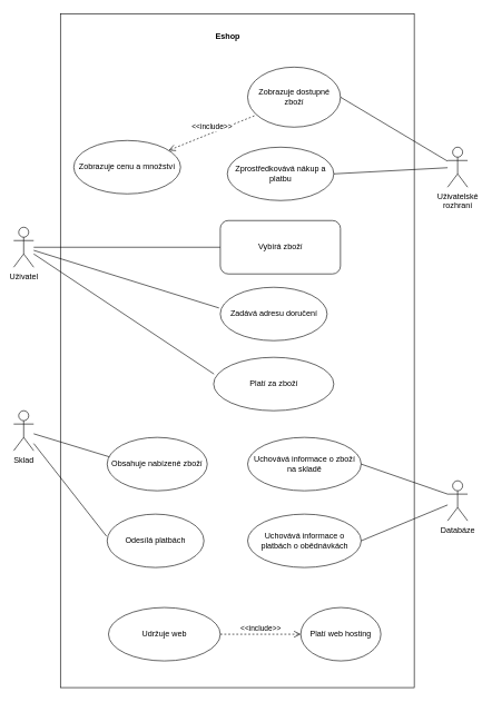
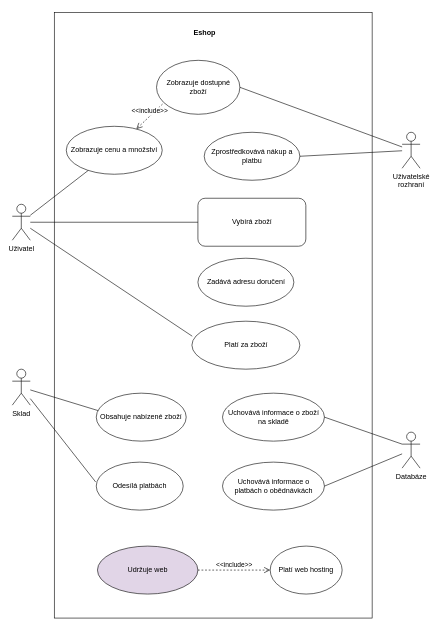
  <mxCell id="0" />
  <mxCell id="1" parent="0" />
  <mxCell id="2" value="Uživatel&lt;br&gt;" style="shape=umlActor;verticalLabelPosition=bottom;verticalAlign=top;html=1;" parent="1" vertex="1"><mxGeometry x="20" y="340" width="30" height="60" as="geometry" /></mxCell>
- <mxCell id="3" value="Zobrazuje dostupné zboží" style="ellipse;whiteSpace=wrap;html=1;" parent="1" vertex="1"><mxGeometry x="370.5" y="100" width="139" height="90" as="geometry" /></mxCell>
+ <mxCell id="3" value="Zobrazuje dostupné zboží" style="ellipse;whiteSpace=wrap;html=1;" parent="1" vertex="1"><mxGeometry x="260.5" y="100" width="139" height="90" as="geometry" /></mxCell>
  <mxCell id="4" value="Uživatelské&lt;br&gt;rozhraní" style="shape=umlActor;verticalLabelPosition=bottom;verticalAlign=top;html=1;" parent="1" vertex="1"><mxGeometry x="670" y="220" width="30" height="60" as="geometry" /></mxCell>
  <mxCell id="5" value="Databáze" style="shape=umlActor;verticalLabelPosition=bottom;verticalAlign=top;html=1;outlineConnect=0;" parent="1" vertex="1"><mxGeometry x="670" y="720" width="30" height="60" as="geometry" /></mxCell>
  <mxCell id="6" value="" style="endArrow=none;html=1;rounded=0;exitX=1;exitY=0.5;exitDx=0;exitDy=0;" parent="1" source="3" target="4" edge="1"><mxGeometry width="50" height="50" relative="1" as="geometry"><mxPoint x="450" y="580" as="sourcePoint" /><mxPoint x="500" y="530" as="targetPoint" /></mxGeometry></mxCell>
  <mxCell id="7" value="Zobrazuje cenu a množství" style="ellipse;whiteSpace=wrap;html=1;" parent="1" vertex="1"><mxGeometry x="110" y="210" width="160" height="80" as="geometry" /></mxCell>
  <mxCell id="8" value="Vybírá zboží" style="whiteSpace=wrap;html=1;rounded=1;" parent="1" vertex="1"><mxGeometry x="329.5" y="330" width="180" height="80" as="geometry" /></mxCell>
  <mxCell id="9" value="Zadává adresu doručení" style="ellipse;whiteSpace=wrap;html=1;" parent="1" vertex="1"><mxGeometry x="329.5" y="430" width="160" height="80" as="geometry" /></mxCell>
  <mxCell id="10" value="Platí za zboží" style="ellipse;whiteSpace=wrap;html=1;" parent="1" vertex="1"><mxGeometry x="319.5" y="535" width="180" height="80" as="geometry" /></mxCell>
  <mxCell id="11" value="" style="endArrow=none;html=1;rounded=0;" parent="1" source="8" target="2" edge="1"><mxGeometry width="50" height="50" relative="1" as="geometry"><mxPoint x="450" y="570" as="sourcePoint" /><mxPoint x="500" y="520" as="targetPoint" /></mxGeometry></mxCell>
- <mxCell id="12" value="" style="endArrow=none;html=1;rounded=0;entryX=-0.012;entryY=0.388;entryDx=0;entryDy=0;entryPerimeter=0;" parent="1" source="2" target="9" edge="1"><mxGeometry width="50" height="50" relative="1" as="geometry"><mxPoint x="220" y="260" as="sourcePoint" /><mxPoint x="500" y="520" as="targetPoint" /></mxGeometry></mxCell>
+ <mxCell id="12" value="" style="endArrow=none;html=1;rounded=0;" parent="1" source="2" target="7" edge="1"><mxGeometry width="50" height="50" relative="1" as="geometry"><mxPoint x="220" y="260" as="sourcePoint" /><mxPoint x="500" y="520" as="targetPoint" /></mxGeometry></mxCell>
  <mxCell id="13" value="" style="endArrow=none;html=1;rounded=0;entryX=0.003;entryY=0.313;entryDx=0;entryDy=0;entryPerimeter=0;" parent="1" source="2" target="10" edge="1"><mxGeometry width="50" height="50" relative="1" as="geometry"><mxPoint x="190" y="300" as="sourcePoint" /><mxPoint x="500" y="520" as="targetPoint" /></mxGeometry></mxCell>
  <mxCell id="14" value="Uchovává informace o zboží na skladě" style="ellipse;whiteSpace=wrap;html=1;" parent="1" vertex="1"><mxGeometry x="370.5" y="655" width="170" height="80" as="geometry" /></mxCell>
  <mxCell id="15" value="Sklad" style="shape=umlActor;verticalLabelPosition=bottom;verticalAlign=top;html=1;outlineConnect=0;" parent="1" vertex="1"><mxGeometry x="20" y="615" width="30" height="60" as="geometry" /></mxCell>
  <mxCell id="16" value="Obsahuje nabízené zboží" style="ellipse;whiteSpace=wrap;html=1;" parent="1" vertex="1"><mxGeometry x="160" y="655" width="150" height="80" as="geometry" /></mxCell>
  <mxCell id="17" value="" style="endArrow=none;html=1;rounded=0;entryX=1;entryY=0.5;entryDx=0;entryDy=0;exitX=0;exitY=0.333;exitDx=0;exitDy=0;exitPerimeter=0;" parent="1" source="5" target="14" edge="1"><mxGeometry width="50" height="50" relative="1" as="geometry"><mxPoint x="450" y="570" as="sourcePoint" /><mxPoint x="500" y="520" as="targetPoint" /></mxGeometry></mxCell>
  <mxCell id="18" value="" style="endArrow=none;html=1;rounded=0;exitX=0.02;exitY=0.363;exitDx=0;exitDy=0;exitPerimeter=0;" parent="1" source="16" target="15" edge="1"><mxGeometry width="50" height="50" relative="1" as="geometry"><mxPoint x="450" y="570" as="sourcePoint" /><mxPoint x="500" y="520" as="targetPoint" /></mxGeometry></mxCell>
  <mxCell id="19" value="Odesílá platbách" style="ellipse;whiteSpace=wrap;html=1;" parent="1" vertex="1"><mxGeometry x="160" y="770" width="145" height="80" as="geometry" /></mxCell>
  <mxCell id="20" value="&amp;lt;&amp;lt;include&amp;gt;&amp;gt;" style="html=1;verticalAlign=bottom;endArrow=open;dashed=1;endSize=8;rounded=0;exitX=0.072;exitY=0.811;exitDx=0;exitDy=0;exitPerimeter=0;" parent="1" source="3" target="7" edge="1"><mxGeometry relative="1" as="geometry"><mxPoint x="510" y="540" as="sourcePoint" /><mxPoint x="430" y="540" as="targetPoint" /></mxGeometry></mxCell>
  <mxCell id="21" value="Zprostředkovává nákup a platbu" style="ellipse;whiteSpace=wrap;html=1;" parent="1" vertex="1"><mxGeometry x="340" y="220" width="159.5" height="80" as="geometry" /></mxCell>
  <mxCell id="22" value="" style="endArrow=none;html=1;rounded=0;exitX=1;exitY=0.5;exitDx=0;exitDy=0;" parent="1" source="21" target="4" edge="1"><mxGeometry width="50" height="50" relative="1" as="geometry"><mxPoint x="450" y="560" as="sourcePoint" /><mxPoint x="500" y="510" as="targetPoint" /></mxGeometry></mxCell>
  <mxCell id="23" value="" style="endArrow=none;html=1;rounded=0;exitX=-0.007;exitY=0.413;exitDx=0;exitDy=0;exitPerimeter=0;" parent="1" source="19" target="15" edge="1"><mxGeometry width="50" height="50" relative="1" as="geometry"><mxPoint x="450" y="560" as="sourcePoint" /><mxPoint x="500" y="510" as="targetPoint" /></mxGeometry></mxCell>
  <mxCell id="24" value="Uchovává informace o platbách o obědnávkách" style="ellipse;whiteSpace=wrap;html=1;" parent="1" vertex="1"><mxGeometry x="370.5" y="770" width="170" height="80" as="geometry" /></mxCell>
  <mxCell id="25" value="" style="endArrow=none;html=1;rounded=0;exitX=1;exitY=0.5;exitDx=0;exitDy=0;" parent="1" source="24" target="5" edge="1"><mxGeometry width="50" height="50" relative="1" as="geometry"><mxPoint x="450" y="660" as="sourcePoint" /><mxPoint x="500" y="610" as="targetPoint" /></mxGeometry></mxCell>
- <mxCell id="26" value="Udržuje web" style="ellipse;whiteSpace=wrap;html=1;" parent="1" vertex="1"><mxGeometry x="162" y="910" width="167.5" height="80" as="geometry" /></mxCell>
+ <mxCell id="26" value="Udržuje web" style="ellipse;whiteSpace=wrap;html=1;fillColor=#e1d5e7;" parent="1" vertex="1"><mxGeometry x="162" y="910" width="167.5" height="80" as="geometry" /></mxCell>
  <mxCell id="27" value="Platí web hosting" style="ellipse;whiteSpace=wrap;html=1;" parent="1" vertex="1"><mxGeometry x="450" y="910" width="120" height="80" as="geometry" /></mxCell>
  <mxCell id="28" value="&amp;lt;&amp;lt;include&amp;gt;&amp;gt;" style="html=1;verticalAlign=bottom;endArrow=open;dashed=1;endSize=8;rounded=0;exitX=1;exitY=0.5;exitDx=0;exitDy=0;entryX=0;entryY=0.5;entryDx=0;entryDy=0;" parent="1" source="26" target="27" edge="1"><mxGeometry relative="1" as="geometry"><mxPoint x="483.678" y="1020" as="sourcePoint" /><mxPoint x="355.319" y="1071.823" as="targetPoint" /></mxGeometry></mxCell>
  <mxCell id="29" value="" style="rounded=0;whiteSpace=wrap;html=1;fillColor=none;" vertex="1" parent="1"><mxGeometry x="90" y="20" width="530" height="1010" as="geometry" /></mxCell>
  <mxCell id="30" value="&lt;b&gt;Eshop&lt;/b&gt;" style="text;html=1;strokeColor=none;fillColor=none;align=center;verticalAlign=middle;whiteSpace=wrap;rounded=0;" vertex="1" parent="1"><mxGeometry x="310.5" y="40" width="60" height="30" as="geometry" /></mxCell>
